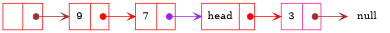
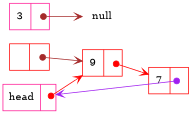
  digraph {
    rankdir=LR
    node [color=red shape=record]
    edge [arrowhead=vee arrowtail=dot color=red dir=both tailclip=false tailport="ref:c"]
-   n1 [label="{ head | <ref>  }"]
+   n1 [color=deeppink label="{ head | <ref>  }"]
    n2 [label="{ 9 | <ref>  }"]
    n3 [label="{ 7 | <ref>  }"]
    n4 [color=deeppink label="{ 3 | <ref>  }"]
    n5 [label=null shape=none]
    n6 [label="{ | <ref>  }"]
-   n1 -> n4
+   n1 -> n2
    n2 -> n3
    n3 -> n1 [color=purple]
    n4 -> n5 [color=brown]
    n6 -> n2 [color=brown]
  }
